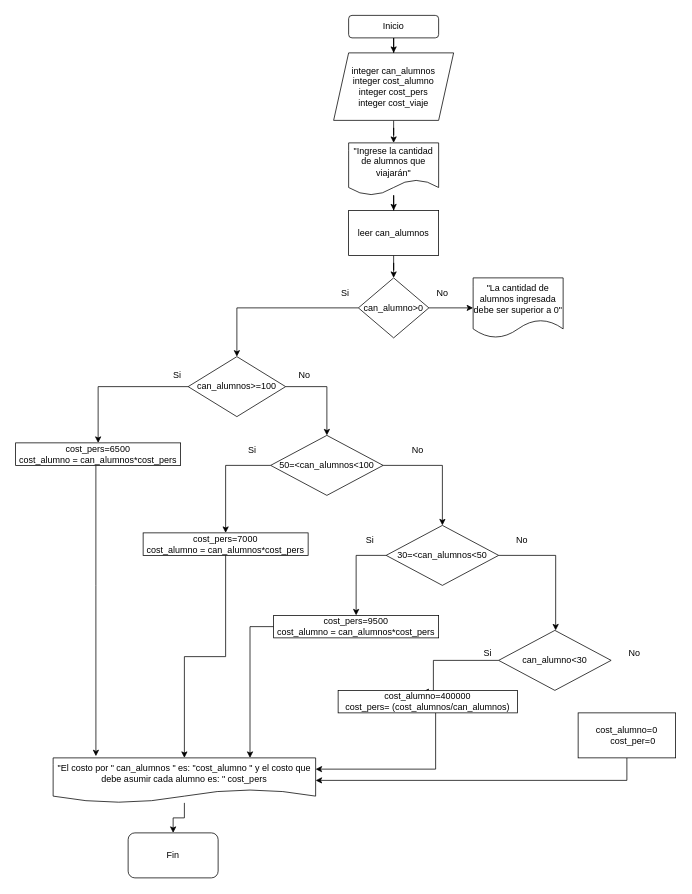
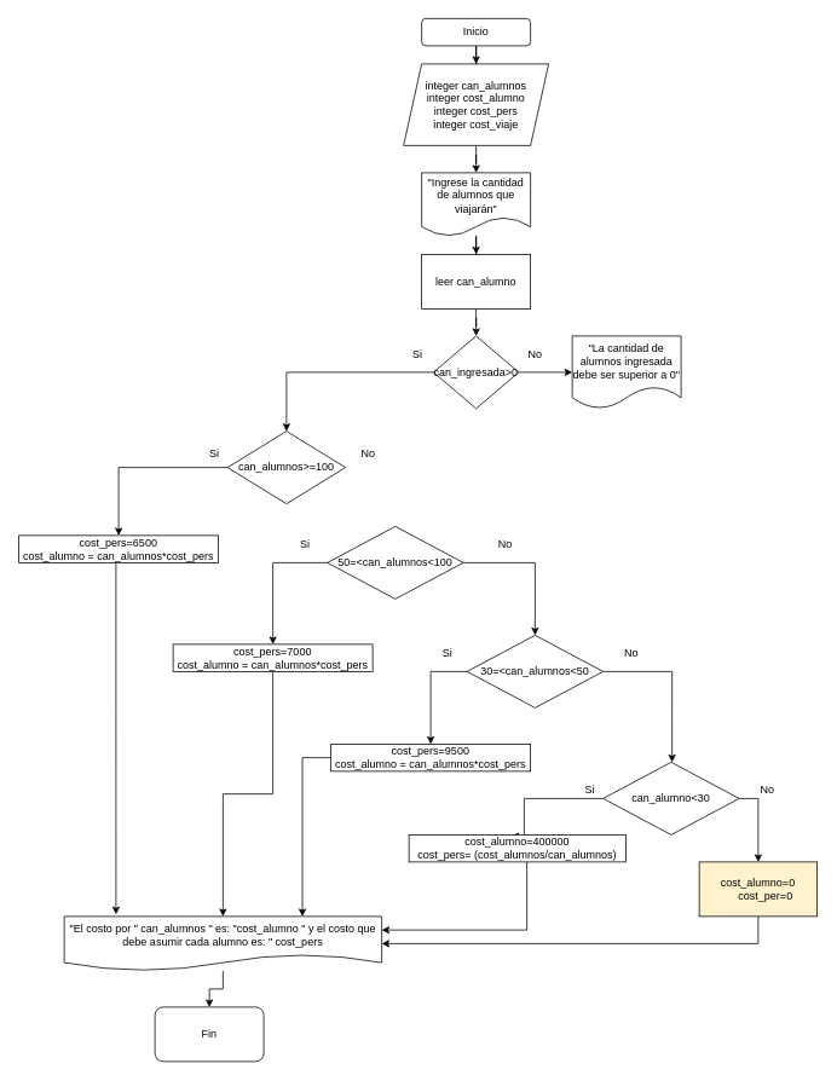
  <mxCell id="0" />
  <mxCell id="1" parent="0" />
  <mxCell id="2" style="edgeStyle=orthogonalEdgeStyle;rounded=0;orthogonalLoop=1;jettySize=auto;html=1;" edge="1" parent="1" source="3" target="5"><mxGeometry relative="1" as="geometry" /></mxCell>
  <mxCell id="3" value="Inicio" style="rounded=1;whiteSpace=wrap;html=1;" vertex="1" parent="1"><mxGeometry x="464" y="20" width="120" height="30" as="geometry" /></mxCell>
  <mxCell id="4" style="edgeStyle=orthogonalEdgeStyle;rounded=0;orthogonalLoop=1;jettySize=auto;html=1;" edge="1" parent="1" source="5" target="9"><mxGeometry relative="1" as="geometry" /></mxCell>
  <mxCell id="5" value="&lt;div&gt;integer can_alumnos&lt;/div&gt;&lt;div&gt;integer cost_alumno&lt;/div&gt;&lt;div&gt;integer cost_pers&lt;/div&gt;&lt;div&gt;integer cost_viaje&lt;/div&gt;" style="shape=parallelogram;perimeter=parallelogramPerimeter;whiteSpace=wrap;html=1;fixedSize=1;" vertex="1" parent="1"><mxGeometry x="444" y="70" width="160" height="90" as="geometry" /></mxCell>
  <mxCell id="6" style="edgeStyle=orthogonalEdgeStyle;rounded=0;orthogonalLoop=1;jettySize=auto;html=1;" edge="1" parent="1" source="7" target="12"><mxGeometry relative="1" as="geometry" /></mxCell>
- <mxCell id="7" value="leer can_alumnos" style="rounded=0;whiteSpace=wrap;html=1;" vertex="1" parent="1"><mxGeometry x="464" y="280" width="120" height="60" as="geometry" /></mxCell>
+ <mxCell id="7" value="leer can_alumno" style="rounded=0;whiteSpace=wrap;html=1;" vertex="1" parent="1"><mxGeometry x="464" y="280" width="120" height="60" as="geometry" /></mxCell>
  <mxCell id="8" style="edgeStyle=orthogonalEdgeStyle;rounded=0;orthogonalLoop=1;jettySize=auto;html=1;entryX=0.5;entryY=0;entryDx=0;entryDy=0;" edge="1" parent="1" source="9" target="7"><mxGeometry relative="1" as="geometry" /></mxCell>
  <mxCell id="9" value="&quot;Ingrese la cantidad de alumnos que viajarán&quot;" style="shape=document;whiteSpace=wrap;html=1;boundedLbl=1;" vertex="1" parent="1"><mxGeometry x="464" y="190" width="120" height="70" as="geometry" /></mxCell>
  <mxCell id="10" style="edgeStyle=orthogonalEdgeStyle;rounded=0;orthogonalLoop=1;jettySize=auto;html=1;" edge="1" parent="1" source="12" target="13"><mxGeometry relative="1" as="geometry" /></mxCell>
  <mxCell id="11" style="edgeStyle=orthogonalEdgeStyle;rounded=0;orthogonalLoop=1;jettySize=auto;html=1;entryX=0.5;entryY=0;entryDx=0;entryDy=0;" edge="1" parent="1" source="12" target="18"><mxGeometry relative="1" as="geometry" /></mxCell>
- <mxCell id="12" value="can_alumno&amp;gt;0" style="rhombus;whiteSpace=wrap;html=1;" vertex="1" parent="1"><mxGeometry x="477" y="370" width="94" height="80" as="geometry" /></mxCell>
+ <mxCell id="12" value="can_ingresada&amp;gt;0" style="rhombus;whiteSpace=wrap;html=1;" vertex="1" parent="1"><mxGeometry x="477" y="370" width="94" height="80" as="geometry" /></mxCell>
  <mxCell id="13" value="&quot;La cantidad de alumnos ingresada debe ser superior a 0&quot;" style="shape=document;whiteSpace=wrap;html=1;boundedLbl=1;" vertex="1" parent="1"><mxGeometry x="630" y="370" width="120" height="80" as="geometry" /></mxCell>
  <mxCell id="14" value="No" style="text;html=1;align=center;verticalAlign=middle;resizable=0;points=[];autosize=1;strokeColor=none;" vertex="1" parent="1"><mxGeometry x="574" y="380" width="30" height="20" as="geometry" /></mxCell>
  <mxCell id="15" value="Si" style="text;html=1;align=center;verticalAlign=middle;resizable=0;points=[];autosize=1;strokeColor=none;" vertex="1" parent="1"><mxGeometry x="444" y="380" width="30" height="20" as="geometry" /></mxCell>
  <mxCell id="16" style="edgeStyle=orthogonalEdgeStyle;rounded=0;orthogonalLoop=1;jettySize=auto;html=1;exitX=0;exitY=0.5;exitDx=0;exitDy=0;" edge="1" parent="1" source="18" target="20"><mxGeometry relative="1" as="geometry" /></mxCell>
- <mxCell id="17" style="edgeStyle=orthogonalEdgeStyle;rounded=0;orthogonalLoop=1;jettySize=auto;html=1;exitX=1;exitY=0.5;exitDx=0;exitDy=0;" edge="1" parent="1" source="18" target="25"><mxGeometry relative="1" as="geometry" /></mxCell>
  <mxCell id="18" value="can_alumnos&amp;gt;=100" style="rhombus;whiteSpace=wrap;html=1;" vertex="1" parent="1"><mxGeometry x="250" y="475" width="130" height="80" as="geometry" /></mxCell>
  <mxCell id="19" style="edgeStyle=orthogonalEdgeStyle;rounded=0;orthogonalLoop=1;jettySize=auto;html=1;entryX=0.163;entryY=-0.037;entryDx=0;entryDy=0;entryPerimeter=0;" edge="1" parent="1" source="20" target="47"><mxGeometry relative="1" as="geometry"><Array as="points"><mxPoint x="127" y="780" /><mxPoint x="127" y="780" /></Array></mxGeometry></mxCell>
  <mxCell id="20" value="&lt;div&gt;cost_pers=6500&lt;/div&gt;&lt;div&gt;&lt;span&gt;&#09;&lt;/span&gt;cost_alumno = can_alumnos*cost_pers&lt;/div&gt;" style="rounded=0;whiteSpace=wrap;html=1;" vertex="1" parent="1"><mxGeometry x="20" y="590" width="220" height="30" as="geometry" /></mxCell>
  <mxCell id="21" value="Si" style="text;html=1;align=center;verticalAlign=middle;resizable=0;points=[];autosize=1;strokeColor=none;" vertex="1" parent="1"><mxGeometry x="220" y="490" width="30" height="20" as="geometry" /></mxCell>
  <mxCell id="22" value="No" style="text;html=1;align=center;verticalAlign=middle;resizable=0;points=[];autosize=1;strokeColor=none;" vertex="1" parent="1"><mxGeometry x="390" y="490" width="30" height="20" as="geometry" /></mxCell>
  <mxCell id="23" style="edgeStyle=orthogonalEdgeStyle;rounded=0;orthogonalLoop=1;jettySize=auto;html=1;exitX=0;exitY=0.5;exitDx=0;exitDy=0;entryX=0.5;entryY=0;entryDx=0;entryDy=0;" edge="1" parent="1" source="25" target="27"><mxGeometry relative="1" as="geometry" /></mxCell>
  <mxCell id="24" style="edgeStyle=orthogonalEdgeStyle;rounded=0;orthogonalLoop=1;jettySize=auto;html=1;" edge="1" parent="1" source="25" target="31"><mxGeometry relative="1" as="geometry" /></mxCell>
  <mxCell id="25" value="50=&amp;lt;can_alumnos&amp;lt;100" style="rhombus;whiteSpace=wrap;html=1;" vertex="1" parent="1"><mxGeometry x="360" y="580" width="150" height="80" as="geometry" /></mxCell>
  <mxCell id="26" style="edgeStyle=orthogonalEdgeStyle;rounded=0;orthogonalLoop=1;jettySize=auto;html=1;exitX=0.5;exitY=1;exitDx=0;exitDy=0;" edge="1" parent="1" source="27" target="47"><mxGeometry relative="1" as="geometry" /></mxCell>
  <mxCell id="27" value="&lt;div&gt;cost_pers=7000&lt;/div&gt;&lt;div&gt;&lt;span&gt;&#09;&lt;/span&gt;cost_alumno = can_alumnos*cost_pers&lt;/div&gt;" style="rounded=0;whiteSpace=wrap;html=1;" vertex="1" parent="1"><mxGeometry x="190" y="710" width="220" height="30" as="geometry" /></mxCell>
  <mxCell id="28" value="Si" style="text;html=1;align=center;verticalAlign=middle;resizable=0;points=[];autosize=1;strokeColor=none;" vertex="1" parent="1"><mxGeometry x="320" y="590" width="30" height="20" as="geometry" /></mxCell>
  <mxCell id="29" style="edgeStyle=orthogonalEdgeStyle;rounded=0;orthogonalLoop=1;jettySize=auto;html=1;entryX=0.5;entryY=0;entryDx=0;entryDy=0;" edge="1" parent="1" source="31" target="34"><mxGeometry relative="1" as="geometry"><Array as="points"><mxPoint x="474" y="740" /></Array></mxGeometry></mxCell>
  <mxCell id="30" style="edgeStyle=orthogonalEdgeStyle;rounded=0;orthogonalLoop=1;jettySize=auto;html=1;entryX=0.507;entryY=0;entryDx=0;entryDy=0;entryPerimeter=0;" edge="1" parent="1" source="31" target="39"><mxGeometry relative="1" as="geometry"><mxPoint x="740" y="830" as="targetPoint" /><Array as="points"><mxPoint x="740" y="740" /></Array></mxGeometry></mxCell>
  <mxCell id="31" value="30=&amp;lt;can_alumnos&amp;lt;50" style="rhombus;whiteSpace=wrap;html=1;" vertex="1" parent="1"><mxGeometry x="514" y="700" width="150" height="80" as="geometry" /></mxCell>
  <mxCell id="32" value="No" style="text;html=1;align=center;verticalAlign=middle;resizable=0;points=[];autosize=1;strokeColor=none;" vertex="1" parent="1"><mxGeometry x="541" y="590" width="30" height="20" as="geometry" /></mxCell>
  <mxCell id="33" style="edgeStyle=orthogonalEdgeStyle;rounded=0;orthogonalLoop=1;jettySize=auto;html=1;entryX=0.75;entryY=0;entryDx=0;entryDy=0;" edge="1" parent="1" source="34" target="47"><mxGeometry relative="1" as="geometry"><Array as="points"><mxPoint x="333" y="835" /></Array></mxGeometry></mxCell>
  <mxCell id="34" value="&lt;div&gt;cost_pers=9500&lt;/div&gt;&lt;div&gt;&lt;span&gt;&#09;&lt;/span&gt;cost_alumno = can_alumnos*cost_pers&lt;/div&gt;" style="rounded=0;whiteSpace=wrap;html=1;" vertex="1" parent="1"><mxGeometry x="364" y="820" width="220" height="30" as="geometry" /></mxCell>
  <mxCell id="35" value="Si" style="text;html=1;align=center;verticalAlign=middle;resizable=0;points=[];autosize=1;strokeColor=none;" vertex="1" parent="1"><mxGeometry x="477" y="710" width="30" height="20" as="geometry" /></mxCell>
  <mxCell id="36" value="No" style="text;html=1;align=center;verticalAlign=middle;resizable=0;points=[];autosize=1;strokeColor=none;" vertex="1" parent="1"><mxGeometry x="680" y="710" width="30" height="20" as="geometry" /></mxCell>
  <mxCell id="37" style="edgeStyle=orthogonalEdgeStyle;rounded=0;orthogonalLoop=1;jettySize=auto;html=1;entryX=0.471;entryY=0.06;entryDx=0;entryDy=0;entryPerimeter=0;" edge="1" parent="1" source="39" target="41"><mxGeometry relative="1" as="geometry"><Array as="points"><mxPoint x="577" y="880" /></Array></mxGeometry></mxCell>
+ <mxCell id="38" style="edgeStyle=orthogonalEdgeStyle;rounded=0;orthogonalLoop=1;jettySize=auto;html=1;exitX=1;exitY=0.5;exitDx=0;exitDy=0;entryX=0.5;entryY=0;entryDx=0;entryDy=0;" edge="1" parent="1" source="39" target="45"><mxGeometry relative="1" as="geometry" /></mxCell>
  <mxCell id="39" value="can_alumno&amp;lt;30" style="rhombus;whiteSpace=wrap;html=1;" vertex="1" parent="1"><mxGeometry x="664" y="840" width="150" height="80" as="geometry" /></mxCell>
  <mxCell id="40" style="edgeStyle=orthogonalEdgeStyle;rounded=0;orthogonalLoop=1;jettySize=auto;html=1;entryX=1;entryY=0.25;entryDx=0;entryDy=0;" edge="1" parent="1" source="41" target="47"><mxGeometry relative="1" as="geometry"><Array as="points"><mxPoint x="580" y="1025" /></Array></mxGeometry></mxCell>
  <mxCell id="41" value="&lt;div&gt;cost_alumno=400000&lt;/div&gt;&lt;div&gt;&lt;span&gt;&#09;&lt;/span&gt;cost_pers= (cost_alumnos/can_alumnos)&lt;/div&gt;" style="rounded=0;whiteSpace=wrap;html=1;" vertex="1" parent="1"><mxGeometry x="450" y="920" width="239" height="30" as="geometry" /></mxCell>
  <mxCell id="42" value="Si" style="text;html=1;align=center;verticalAlign=middle;resizable=0;points=[];autosize=1;strokeColor=none;" vertex="1" parent="1"><mxGeometry x="634" y="860" width="30" height="20" as="geometry" /></mxCell>
  <mxCell id="43" value="No" style="text;html=1;align=center;verticalAlign=middle;resizable=0;points=[];autosize=1;strokeColor=none;" vertex="1" parent="1"><mxGeometry x="830" y="860" width="30" height="20" as="geometry" /></mxCell>
  <mxCell id="44" style="edgeStyle=orthogonalEdgeStyle;rounded=0;orthogonalLoop=1;jettySize=auto;html=1;entryX=1;entryY=0.5;entryDx=0;entryDy=0;" edge="1" parent="1" source="45" target="47"><mxGeometry relative="1" as="geometry"><Array as="points"><mxPoint x="835" y="1040" /></Array></mxGeometry></mxCell>
- <mxCell id="45" value="&lt;div&gt;cost_alumno=0&lt;/div&gt;&lt;div&gt;&lt;span&gt;&#09;&lt;/span&gt;&amp;nbsp; &amp;nbsp; &amp;nbsp;cost_per=0&lt;/div&gt;" style="rounded=0;whiteSpace=wrap;html=1;" vertex="1" parent="1"><mxGeometry x="770" y="950" width="130" height="60" as="geometry" /></mxCell>
+ <mxCell id="45" value="&lt;div&gt;cost_alumno=0&lt;/div&gt;&lt;div&gt;&lt;span&gt;&#09;&lt;/span&gt;&amp;nbsp; &amp;nbsp; &amp;nbsp;cost_per=0&lt;/div&gt;" style="rounded=0;whiteSpace=wrap;html=1;fillColor=#fff2cc;" vertex="1" parent="1"><mxGeometry x="770" y="950" width="130" height="60" as="geometry" /></mxCell>
  <mxCell id="46" style="edgeStyle=orthogonalEdgeStyle;rounded=0;orthogonalLoop=1;jettySize=auto;html=1;entryX=0.5;entryY=0;entryDx=0;entryDy=0;" edge="1" parent="1" source="47" target="48"><mxGeometry relative="1" as="geometry" /></mxCell>
  <mxCell id="47" value="&quot;El costo por &quot; can_alumnos &quot; es: &quot;cost_alumno &quot; y el costo que debe asumir cada alumno es: &quot; cost_pers" style="shape=document;whiteSpace=wrap;html=1;boundedLbl=1;" vertex="1" parent="1"><mxGeometry x="70" y="1010" width="350" height="60" as="geometry" /></mxCell>
  <mxCell id="48" value="Fin" style="rounded=1;whiteSpace=wrap;html=1;" vertex="1" parent="1"><mxGeometry x="170" y="1110" width="120" height="60" as="geometry" /></mxCell>
